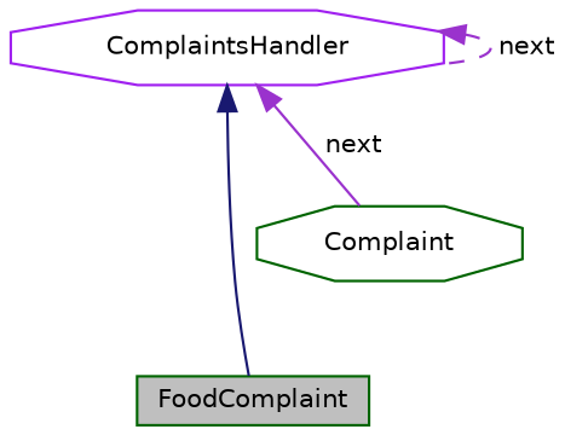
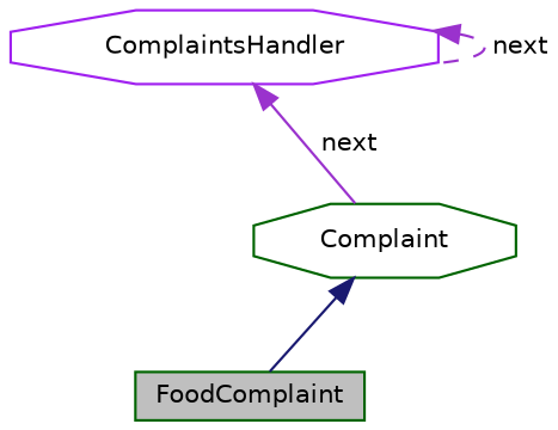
  digraph {
    node [color=darkgreen fillcolor=white fontname=Helvetica fontsize=10 shape=octagon style=filled]
    edge [color=darkorchid3 dir=back fontname=Helvetica fontsize=10 labelfontname=Helvetica labelfontsize=10 style=solid]
    n1 [fillcolor=grey75 fontcolor=black height=0.2 label=FoodComplaint shape=box width=0.4]
    n2 [height=0.2 label=Complaint width=0.4]
    n3 [color=purple height=0.2 label=ComplaintsHandler width=0.4]
-   n3 -> n1 [color=midnightblue]
+   n2 -> n1 [color=midnightblue]
    n3 -> n2 [label=" next"]
    n3 -> n3 [label=" next" style=dashed]
  }
